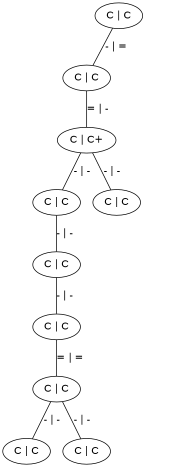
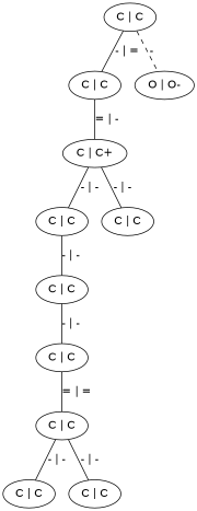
  graph {
    n1 [label="C | C"]
    n2 [label="C | C"]
+   n3 [label="O | O-"]
    n4 [label="C | C+"]
    n5 [label="C | C"]
    n6 [label="C | C"]
    n7 [label="C | C"]
    n8 [label="C | C"]
    n9 [label="C | C"]
    n10 [label="C | C"]
    n11 [label="C | C"]
    n1 -- n2 [label="- | ="]
+   n1 -- n3 [label="-" style=dashed]
    n2 -- n4 [label="= | -"]
    n4 -- n5 [label="- | -"]
    n4 -- n6 [label="- | -"]
    n5 -- n7 [label="- | -"]
    n7 -- n8 [label="- | -"]
    n8 -- n9 [label="= | ="]
    n9 -- n10 [label="- | -"]
    n9 -- n11 [label="- | -"]
  }
